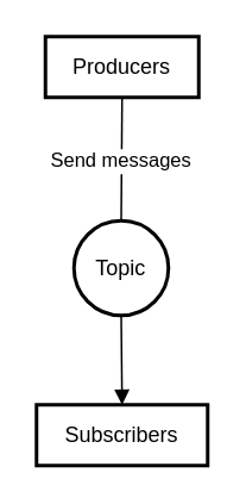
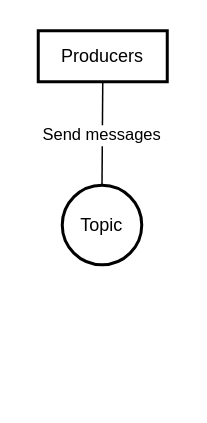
  <mxCell id="0" />
  <mxCell id="1" parent="0" />
  <mxCell id="2" value="Producers" style="whiteSpace=wrap;strokeWidth=2;" vertex="1" parent="1"><mxGeometry x="25" width="86" height="34" as="geometry" y="20" /></mxCell>
  <mxCell id="3" value="Topic" style="ellipse;aspect=fixed;strokeWidth=2;whiteSpace=wrap;" vertex="1" parent="1"><mxGeometry x="41" y="123" width="53" height="53" as="geometry" /></mxCell>
- <mxCell id="4" value="Subscribers" style="whiteSpace=wrap;strokeWidth=2;" vertex="1" parent="1"><mxGeometry x="20" y="226" width="96" height="34" as="geometry" /></mxCell>
  <mxCell id="5" value="Send messages" style="curved=1;startArrow=none;endArrow=none;exitX=0.5;exitY=1;entryX=0.51;entryY=0;" edge="1" parent="1" source="2" target="3"><mxGeometry relative="1" as="geometry"><Array as="points" /></mxGeometry></mxCell>
- <mxCell id="6" value="" style="curved=1;startArrow=none;endArrow=block;exitX=0.51;exitY=1.01;entryX=0.5;entryY=0.01;" edge="1" parent="1" source="3" target="4"><mxGeometry relative="1" as="geometry"><Array as="points" /></mxGeometry></mxCell>
